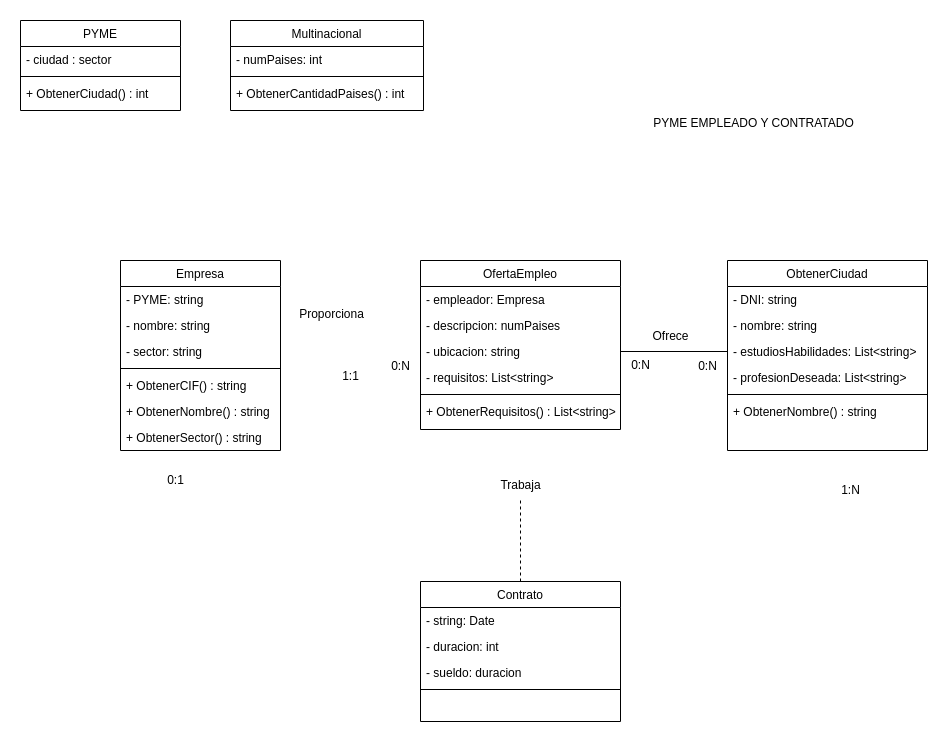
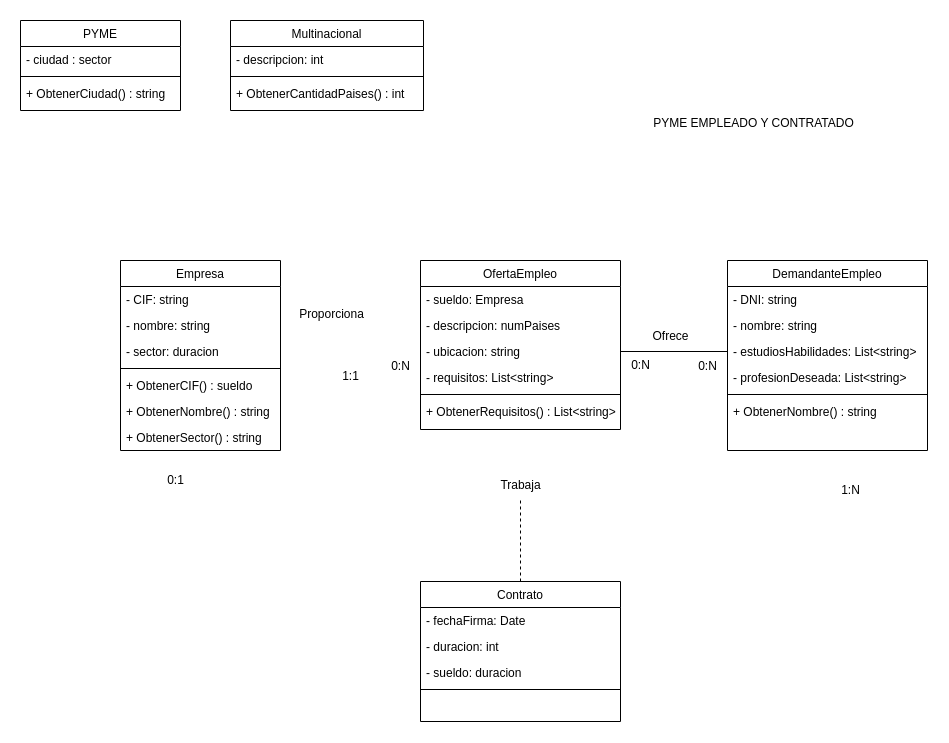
  <mxCell id="0" />
  <mxCell id="1" parent="0" />
  <mxCell id="2" value="Empresa" style="swimlane;fontStyle=0;align=center;verticalAlign=top;childLayout=stackLayout;horizontal=1;startSize=26;horizontalStack=0;resizeParent=1;resizeLast=0;collapsible=1;marginBottom=0;rounded=0;shadow=0;strokeWidth=1;" parent="1" vertex="1"><mxGeometry x="120" y="260" width="160" height="190" as="geometry"><mxRectangle x="230" y="140" width="160" height="26" as="alternateBounds" /></mxGeometry></mxCell>
- <mxCell id="3" value="- PYME: string" style="text;align=left;verticalAlign=top;spacingLeft=4;spacingRight=4;overflow=hidden;rotatable=0;points=[[0,0.5],[1,0.5]];portConstraint=eastwest;" parent="2" vertex="1"><mxGeometry y="26" width="160" height="26" as="geometry" /></mxCell>
+ <mxCell id="3" value="- CIF: string" style="text;align=left;verticalAlign=top;spacingLeft=4;spacingRight=4;overflow=hidden;rotatable=0;points=[[0,0.5],[1,0.5]];portConstraint=eastwest;" parent="2" vertex="1"><mxGeometry y="26" width="160" height="26" as="geometry" /></mxCell>
  <mxCell id="4" value="- nombre: string" style="text;align=left;verticalAlign=top;spacingLeft=4;spacingRight=4;overflow=hidden;rotatable=0;points=[[0,0.5],[1,0.5]];portConstraint=eastwest;" parent="2" vertex="1"><mxGeometry y="52" width="160" height="26" as="geometry" /></mxCell>
- <mxCell id="5" value="- sector: string" style="text;align=left;verticalAlign=top;spacingLeft=4;spacingRight=4;overflow=hidden;rotatable=0;points=[[0,0.5],[1,0.5]];portConstraint=eastwest;" parent="2" vertex="1"><mxGeometry y="78" width="160" height="26" as="geometry" /></mxCell>
+ <mxCell id="5" value="- sector: duracion" style="text;align=left;verticalAlign=top;spacingLeft=4;spacingRight=4;overflow=hidden;rotatable=0;points=[[0,0.5],[1,0.5]];portConstraint=eastwest;" parent="2" vertex="1"><mxGeometry y="78" width="160" height="26" as="geometry" /></mxCell>
  <mxCell id="6" value="" style="line;html=1;strokeWidth=1;align=left;verticalAlign=middle;spacingTop=-1;spacingLeft=3;spacingRight=3;rotatable=0;labelPosition=right;points=[];portConstraint=eastwest;" parent="2" vertex="1"><mxGeometry y="104" width="160" height="8" as="geometry" /></mxCell>
- <mxCell id="7" value="+ ObtenerCIF() : string" style="text;align=left;verticalAlign=top;spacingLeft=4;spacingRight=4;overflow=hidden;rotatable=0;points=[[0,0.5],[1,0.5]];portConstraint=eastwest;" parent="2" vertex="1"><mxGeometry y="112" width="160" height="26" as="geometry" /></mxCell>
+ <mxCell id="7" value="+ ObtenerCIF() : sueldo" style="text;align=left;verticalAlign=top;spacingLeft=4;spacingRight=4;overflow=hidden;rotatable=0;points=[[0,0.5],[1,0.5]];portConstraint=eastwest;" parent="2" vertex="1"><mxGeometry y="112" width="160" height="26" as="geometry" /></mxCell>
  <mxCell id="8" value="+ ObtenerNombre() : string" style="text;align=left;verticalAlign=top;spacingLeft=4;spacingRight=4;overflow=hidden;rotatable=0;points=[[0,0.5],[1,0.5]];portConstraint=eastwest;" parent="2" vertex="1"><mxGeometry y="138" width="160" height="26" as="geometry" /></mxCell>
  <mxCell id="9" value="+ ObtenerSector() : string" style="text;align=left;verticalAlign=top;spacingLeft=4;spacingRight=4;overflow=hidden;rotatable=0;points=[[0,0.5],[1,0.5]];portConstraint=eastwest;" parent="2" vertex="1"><mxGeometry y="164" width="160" height="26" as="geometry" /></mxCell>
  <mxCell id="10" value="PYME" style="swimlane;fontStyle=0;align=center;verticalAlign=top;childLayout=stackLayout;horizontal=1;startSize=26;horizontalStack=0;resizeParent=1;resizeLast=0;collapsible=1;marginBottom=0;rounded=0;shadow=0;strokeWidth=1;" parent="1" vertex="1"><mxGeometry x="20" y="20" width="160" height="90" as="geometry"><mxRectangle x="130" y="380" width="160" height="26" as="alternateBounds" /></mxGeometry></mxCell>
  <mxCell id="11" value="- ciudad : sector" style="text;align=left;verticalAlign=top;spacingLeft=4;spacingRight=4;overflow=hidden;rotatable=0;points=[[0,0.5],[1,0.5]];portConstraint=eastwest;" parent="10" vertex="1"><mxGeometry y="26" width="160" height="26" as="geometry" /></mxCell>
  <mxCell id="12" value="" style="line;html=1;strokeWidth=1;align=left;verticalAlign=middle;spacingTop=-1;spacingLeft=3;spacingRight=3;rotatable=0;labelPosition=right;points=[];portConstraint=eastwest;" parent="10" vertex="1"><mxGeometry y="52" width="160" height="8" as="geometry" /></mxCell>
- <mxCell id="13" value="+ ObtenerCiudad() : int" style="text;align=left;verticalAlign=top;spacingLeft=4;spacingRight=4;overflow=hidden;rotatable=0;points=[[0,0.5],[1,0.5]];portConstraint=eastwest;" parent="10" vertex="1"><mxGeometry y="60" width="160" height="26" as="geometry" /></mxCell>
+ <mxCell id="13" value="+ ObtenerCiudad() : string" style="text;align=left;verticalAlign=top;spacingLeft=4;spacingRight=4;overflow=hidden;rotatable=0;points=[[0,0.5],[1,0.5]];portConstraint=eastwest;" parent="10" vertex="1"><mxGeometry y="60" width="160" height="26" as="geometry" /></mxCell>
  <mxCell id="14" value="Multinacional" style="swimlane;fontStyle=0;align=center;verticalAlign=top;childLayout=stackLayout;horizontal=1;startSize=26;horizontalStack=0;resizeParent=1;resizeLast=0;collapsible=1;marginBottom=0;rounded=0;shadow=0;strokeWidth=1;" parent="1" vertex="1"><mxGeometry x="230" y="20" width="193" height="90" as="geometry"><mxRectangle x="340" y="380" width="170" height="26" as="alternateBounds" /></mxGeometry></mxCell>
- <mxCell id="15" value="- numPaises: int" style="text;align=left;verticalAlign=top;spacingLeft=4;spacingRight=4;overflow=hidden;rotatable=0;points=[[0,0.5],[1,0.5]];portConstraint=eastwest;" parent="14" vertex="1"><mxGeometry y="26" width="193" height="26" as="geometry" /></mxCell>
+ <mxCell id="15" value="- descripcion: int" style="text;align=left;verticalAlign=top;spacingLeft=4;spacingRight=4;overflow=hidden;rotatable=0;points=[[0,0.5],[1,0.5]];portConstraint=eastwest;" parent="14" vertex="1"><mxGeometry y="26" width="193" height="26" as="geometry" /></mxCell>
  <mxCell id="16" value="" style="line;html=1;strokeWidth=1;align=left;verticalAlign=middle;spacingTop=-1;spacingLeft=3;spacingRight=3;rotatable=0;labelPosition=right;points=[];portConstraint=eastwest;" parent="14" vertex="1"><mxGeometry y="52" width="193" height="8" as="geometry" /></mxCell>
  <mxCell id="17" value="+ ObtenerCantidadPaises() : int" style="text;align=left;verticalAlign=top;spacingLeft=4;spacingRight=4;overflow=hidden;rotatable=0;points=[[0,0.5],[1,0.5]];portConstraint=eastwest;" parent="14" vertex="1"><mxGeometry y="60" width="193" height="26" as="geometry" /></mxCell>
  <mxCell id="18" value="OfertaEmpleo" style="swimlane;fontStyle=0;align=center;verticalAlign=top;childLayout=stackLayout;horizontal=1;startSize=26;horizontalStack=0;resizeParent=1;resizeLast=0;collapsible=1;marginBottom=0;rounded=0;shadow=0;strokeWidth=1;" parent="1" vertex="1"><mxGeometry x="420" y="260" width="200" height="169" as="geometry"><mxRectangle x="230" y="140" width="160" height="26" as="alternateBounds" /></mxGeometry></mxCell>
- <mxCell id="19" value="- empleador: Empresa" style="text;align=left;verticalAlign=top;spacingLeft=4;spacingRight=4;overflow=hidden;rotatable=0;points=[[0,0.5],[1,0.5]];portConstraint=eastwest;" parent="18" vertex="1"><mxGeometry y="26" width="200" height="26" as="geometry" /></mxCell>
+ <mxCell id="19" value="- sueldo: Empresa" style="text;align=left;verticalAlign=top;spacingLeft=4;spacingRight=4;overflow=hidden;rotatable=0;points=[[0,0.5],[1,0.5]];portConstraint=eastwest;" parent="18" vertex="1"><mxGeometry y="26" width="200" height="26" as="geometry" /></mxCell>
  <mxCell id="20" value="- descripcion: numPaises" style="text;align=left;verticalAlign=top;spacingLeft=4;spacingRight=4;overflow=hidden;rotatable=0;points=[[0,0.5],[1,0.5]];portConstraint=eastwest;" parent="18" vertex="1"><mxGeometry y="52" width="200" height="26" as="geometry" /></mxCell>
  <mxCell id="21" value="- ubicacion: string" style="text;align=left;verticalAlign=top;spacingLeft=4;spacingRight=4;overflow=hidden;rotatable=0;points=[[0,0.5],[1,0.5]];portConstraint=eastwest;" parent="18" vertex="1"><mxGeometry y="78" width="200" height="26" as="geometry" /></mxCell>
  <mxCell id="22" value="- requisitos: List&lt;string&gt;" style="text;align=left;verticalAlign=top;spacingLeft=4;spacingRight=4;overflow=hidden;rotatable=0;points=[[0,0.5],[1,0.5]];portConstraint=eastwest;" parent="18" vertex="1"><mxGeometry y="104" width="200" height="26" as="geometry" /></mxCell>
  <mxCell id="23" value="" style="line;html=1;strokeWidth=1;align=left;verticalAlign=middle;spacingTop=-1;spacingLeft=3;spacingRight=3;rotatable=0;labelPosition=right;points=[];portConstraint=eastwest;" parent="18" vertex="1"><mxGeometry y="130" width="200" height="8" as="geometry" /></mxCell>
  <mxCell id="24" value="+ ObtenerRequisitos() : List&lt;string&gt;" style="text;align=left;verticalAlign=top;spacingLeft=4;spacingRight=4;overflow=hidden;rotatable=0;points=[[0,0.5],[1,0.5]];portConstraint=eastwest;" parent="18" vertex="1"><mxGeometry y="138" width="200" height="26" as="geometry" /></mxCell>
  <mxCell id="25" value="Proporciona" style="text;html=1;align=center;verticalAlign=middle;resizable=0;points=[];autosize=1;strokeColor=none;fillColor=none;" parent="1" vertex="1"><mxGeometry x="286" y="299" width="90" height="30" as="geometry" /></mxCell>
  <mxCell id="26" value="0:N" style="text;html=1;align=center;verticalAlign=middle;resizable=0;points=[];autosize=1;strokeColor=none;fillColor=none;" parent="1" vertex="1"><mxGeometry x="380" y="351" width="40" height="30" as="geometry" /></mxCell>
  <mxCell id="27" value="1:1" style="text;html=1;align=center;verticalAlign=middle;resizable=0;points=[];autosize=1;strokeColor=none;fillColor=none;" parent="1" vertex="1"><mxGeometry x="330" y="361" width="40" height="30" as="geometry" /></mxCell>
- <mxCell id="28" value="ObtenerCiudad" style="swimlane;fontStyle=0;align=center;verticalAlign=top;childLayout=stackLayout;horizontal=1;startSize=26;horizontalStack=0;resizeParent=1;resizeLast=0;collapsible=1;marginBottom=0;rounded=0;shadow=0;strokeWidth=1;" parent="1" vertex="1"><mxGeometry x="727" y="260" width="200" height="190" as="geometry"><mxRectangle x="230" y="140" width="160" height="26" as="alternateBounds" /></mxGeometry></mxCell>
+ <mxCell id="28" value="DemandanteEmpleo" style="swimlane;fontStyle=0;align=center;verticalAlign=top;childLayout=stackLayout;horizontal=1;startSize=26;horizontalStack=0;resizeParent=1;resizeLast=0;collapsible=1;marginBottom=0;rounded=0;shadow=0;strokeWidth=1;" parent="1" vertex="1"><mxGeometry x="727" y="260" width="200" height="190" as="geometry"><mxRectangle x="230" y="140" width="160" height="26" as="alternateBounds" /></mxGeometry></mxCell>
  <mxCell id="29" value="- DNI: string" style="text;align=left;verticalAlign=top;spacingLeft=4;spacingRight=4;overflow=hidden;rotatable=0;points=[[0,0.5],[1,0.5]];portConstraint=eastwest;" parent="28" vertex="1"><mxGeometry y="26" width="200" height="26" as="geometry" /></mxCell>
  <mxCell id="30" value="- nombre: string" style="text;align=left;verticalAlign=top;spacingLeft=4;spacingRight=4;overflow=hidden;rotatable=0;points=[[0,0.5],[1,0.5]];portConstraint=eastwest;" parent="28" vertex="1"><mxGeometry y="52" width="200" height="26" as="geometry" /></mxCell>
  <mxCell id="31" value="- estudiosHabilidades: List&lt;string&gt;" style="text;align=left;verticalAlign=top;spacingLeft=4;spacingRight=4;overflow=hidden;rotatable=0;points=[[0,0.5],[1,0.5]];portConstraint=eastwest;" parent="28" vertex="1"><mxGeometry y="78" width="200" height="26" as="geometry" /></mxCell>
  <mxCell id="32" value="- profesionDeseada: List&lt;string&gt;" style="text;align=left;verticalAlign=top;spacingLeft=4;spacingRight=4;overflow=hidden;rotatable=0;points=[[0,0.5],[1,0.5]];portConstraint=eastwest;" parent="28" vertex="1"><mxGeometry y="104" width="200" height="26" as="geometry" /></mxCell>
  <mxCell id="33" value="" style="line;html=1;strokeWidth=1;align=left;verticalAlign=middle;spacingTop=-1;spacingLeft=3;spacingRight=3;rotatable=0;labelPosition=right;points=[];portConstraint=eastwest;" parent="28" vertex="1"><mxGeometry y="130" width="200" height="8" as="geometry" /></mxCell>
  <mxCell id="34" value="+ ObtenerNombre() : string" style="text;align=left;verticalAlign=top;spacingLeft=4;spacingRight=4;overflow=hidden;rotatable=0;points=[[0,0.5],[1,0.5]];portConstraint=eastwest;" parent="28" vertex="1"><mxGeometry y="138" width="200" height="26" as="geometry" /></mxCell>
  <mxCell id="35" style="edgeStyle=orthogonalEdgeStyle;rounded=0;orthogonalLoop=1;jettySize=auto;html=1;entryX=0;entryY=0.5;entryDx=0;entryDy=0;endArrow=none;endFill=0;" parent="1" source="21" target="31" edge="1"><mxGeometry relative="1" as="geometry" /></mxCell>
  <mxCell id="36" value="Ofrece" style="text;html=1;align=center;verticalAlign=middle;resizable=0;points=[];autosize=1;strokeColor=none;fillColor=none;" parent="1" vertex="1"><mxGeometry x="640" y="321" width="60" height="30" as="geometry" /></mxCell>
  <mxCell id="37" value="0:N" style="text;html=1;align=center;verticalAlign=middle;resizable=0;points=[];autosize=1;strokeColor=none;fillColor=none;" parent="1" vertex="1"><mxGeometry x="620" y="350" width="40" height="30" as="geometry" /></mxCell>
  <mxCell id="38" value="0:N" style="text;html=1;align=center;verticalAlign=middle;resizable=0;points=[];autosize=1;strokeColor=none;fillColor=none;" parent="1" vertex="1"><mxGeometry x="687" y="351" width="40" height="30" as="geometry" /></mxCell>
  <mxCell id="39" style="edgeStyle=orthogonalEdgeStyle;rounded=0;orthogonalLoop=1;jettySize=auto;html=1;dashed=1;endArrow=none;endFill=0;" parent="1" source="40" edge="1"><mxGeometry relative="1" as="geometry"><mxPoint x="520" y="500" as="targetPoint" /></mxGeometry></mxCell>
  <mxCell id="40" value="Contrato" style="swimlane;fontStyle=0;align=center;verticalAlign=top;childLayout=stackLayout;horizontal=1;startSize=26;horizontalStack=0;resizeParent=1;resizeLast=0;collapsible=1;marginBottom=0;rounded=0;shadow=0;strokeWidth=1;" parent="1" vertex="1"><mxGeometry x="420" y="581" width="200" height="140" as="geometry"><mxRectangle x="230" y="140" width="160" height="26" as="alternateBounds" /></mxGeometry></mxCell>
- <mxCell id="41" value="- string: Date" style="text;align=left;verticalAlign=top;spacingLeft=4;spacingRight=4;overflow=hidden;rotatable=0;points=[[0,0.5],[1,0.5]];portConstraint=eastwest;" parent="40" vertex="1"><mxGeometry y="26" width="200" height="26" as="geometry" /></mxCell>
+ <mxCell id="41" value="- fechaFirma: Date" style="text;align=left;verticalAlign=top;spacingLeft=4;spacingRight=4;overflow=hidden;rotatable=0;points=[[0,0.5],[1,0.5]];portConstraint=eastwest;" parent="40" vertex="1"><mxGeometry y="26" width="200" height="26" as="geometry" /></mxCell>
  <mxCell id="42" value="- duracion: int" style="text;align=left;verticalAlign=top;spacingLeft=4;spacingRight=4;overflow=hidden;rotatable=0;points=[[0,0.5],[1,0.5]];portConstraint=eastwest;" parent="40" vertex="1"><mxGeometry y="52" width="200" height="26" as="geometry" /></mxCell>
  <mxCell id="43" value="- sueldo: duracion" style="text;align=left;verticalAlign=top;spacingLeft=4;spacingRight=4;overflow=hidden;rotatable=0;points=[[0,0.5],[1,0.5]];portConstraint=eastwest;" parent="40" vertex="1"><mxGeometry y="78" width="200" height="26" as="geometry" /></mxCell>
  <mxCell id="44" value="" style="line;html=1;strokeWidth=1;align=left;verticalAlign=middle;spacingTop=-1;spacingLeft=3;spacingRight=3;rotatable=0;labelPosition=right;points=[];portConstraint=eastwest;" parent="40" vertex="1"><mxGeometry y="104" width="200" height="8" as="geometry" /></mxCell>
  <mxCell id="45" value="0:1" style="text;html=1;align=center;verticalAlign=middle;resizable=0;points=[];autosize=1;strokeColor=none;fillColor=none;" parent="1" vertex="1"><mxGeometry x="155" y="465" width="40" height="30" as="geometry" /></mxCell>
  <mxCell id="46" value="1:N" style="text;html=1;align=center;verticalAlign=middle;resizable=0;points=[];autosize=1;strokeColor=none;fillColor=none;" parent="1" vertex="1"><mxGeometry x="830" y="475" width="40" height="30" as="geometry" /></mxCell>
  <mxCell id="47" value="Trabaja" style="text;html=1;align=center;verticalAlign=middle;resizable=0;points=[];autosize=1;strokeColor=none;fillColor=none;" parent="1" vertex="1"><mxGeometry x="490" y="470" width="60" height="30" as="geometry" /></mxCell>
  <mxCell id="48" value="PYME EMPLEADO Y CONTRATADO" style="text;html=1;align=center;verticalAlign=middle;resizable=0;points=[];autosize=1;strokeColor=none;fillColor=none;" vertex="1" parent="1"><mxGeometry x="638" y="108" width="230" height="30" as="geometry" /></mxCell>
